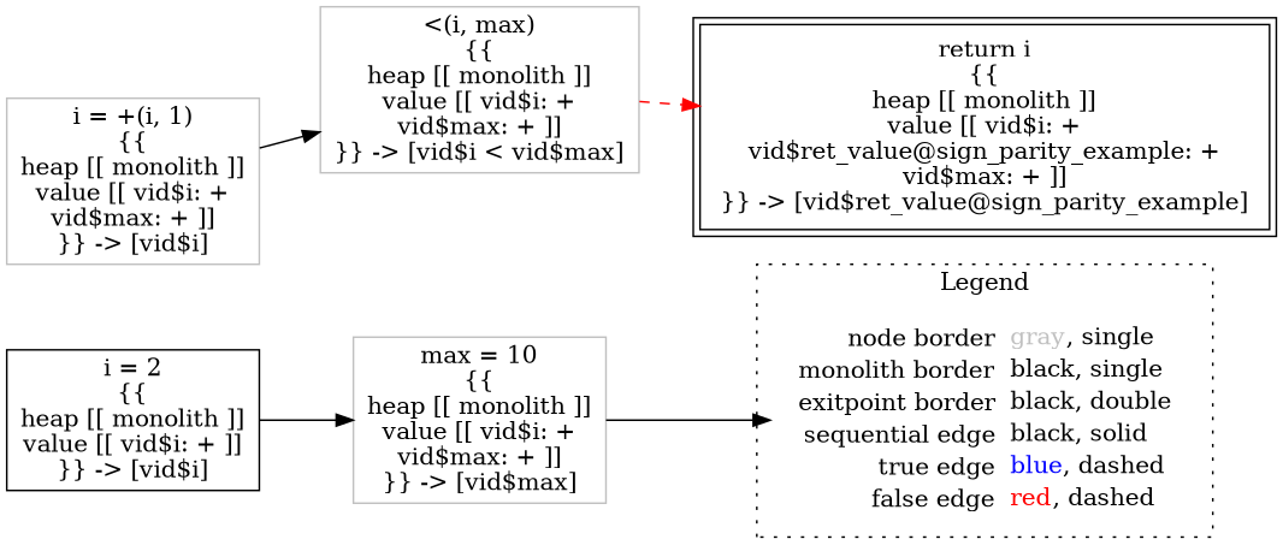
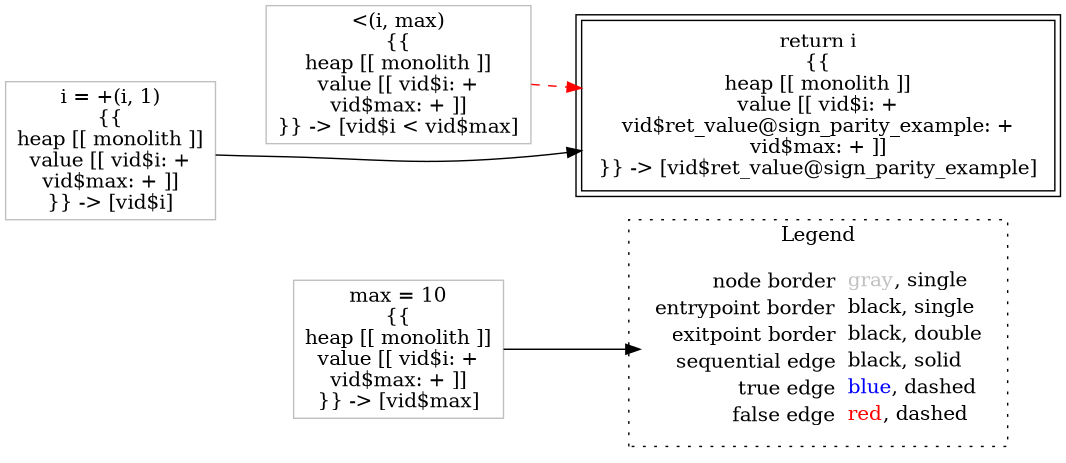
  digraph {
    rankdir=LR
    node [shape=rect color=gray]
    edge [color=black]
-   n1 [label=<<table border="0" cellpadding="2" cellspacing="0" cellborder="0"><tr><td align="right">node border&nbsp;</td><td align="left"><font color="gray">gray</font>, single</td></tr><tr><td align="right">monolith border&nbsp;</td><td align="left"><font color="black">black</font>, single</td></tr><tr><td align="right">exitpoint border&nbsp;</td><td align="left"><font color="black">black</font>, double</td></tr><tr><td align="right">sequential edge&nbsp;</td><td align="left"><font color="black">black</font>, solid</td></tr><tr><td align="right">true edge&nbsp;</td><td align="left"><font color="blue">blue</font>, dashed</td></tr><tr><td align="right">false edge&nbsp;</td><td align="left"><font color="red">red</font>, dashed</td></tr></table>> shape=plaintext color=""]
-   n2 [color=black label=<i = 2<BR/>{{<BR/>heap [[ monolith ]]<BR/>value [[ vid$i: + ]]<BR/>}} -&gt; [vid$i]>]
+   n1 [label=<<table border="0" cellpadding="2" cellspacing="0" cellborder="0"><tr><td align="right">node border&nbsp;</td><td align="left"><font color="gray">gray</font>, single</td></tr><tr><td align="right">entrypoint border&nbsp;</td><td align="left"><font color="black">black</font>, single</td></tr><tr><td align="right">exitpoint border&nbsp;</td><td align="left"><font color="black">black</font>, double</td></tr><tr><td align="right">sequential edge&nbsp;</td><td align="left"><font color="black">black</font>, solid</td></tr><tr><td align="right">true edge&nbsp;</td><td align="left"><font color="blue">blue</font>, dashed</td></tr><tr><td align="right">false edge&nbsp;</td><td align="left"><font color="red">red</font>, dashed</td></tr></table>> shape=plaintext color=""]
    n3 [label=<max = 10<BR/>{{<BR/>heap [[ monolith ]]<BR/>value [[ vid$i: +<BR/>vid$max: + ]]<BR/>}} -&gt; [vid$max]>]
    n4 [label=<&lt;(i, max)<BR/>{{<BR/>heap [[ monolith ]]<BR/>value [[ vid$i: +<BR/>vid$max: + ]]<BR/>}} -&gt; [vid$i &lt; vid$max]>]
    n5 [color=black label=<return i<BR/>{{<BR/>heap [[ monolith ]]<BR/>value [[ vid$i: +<BR/>vid$ret_value@sign_parity_example: +<BR/>vid$max: + ]]<BR/>}} -&gt; [vid$ret_value@sign_parity_example]> peripheries=2]
    n6 [label=<i = +(i, 1)<BR/>{{<BR/>heap [[ monolith ]]<BR/>value [[ vid$i: +<BR/>vid$max: + ]]<BR/>}} -&gt; [vid$i]>]
    subgraph cluster_1 {
      label=Legend
      style=dotted
      n1
    }
-   n2 -> n3
    n3 -> n1
    n4 -> n5 [color=red style=dashed]
-   n6 -> n4
+   n6 -> n5
  }
